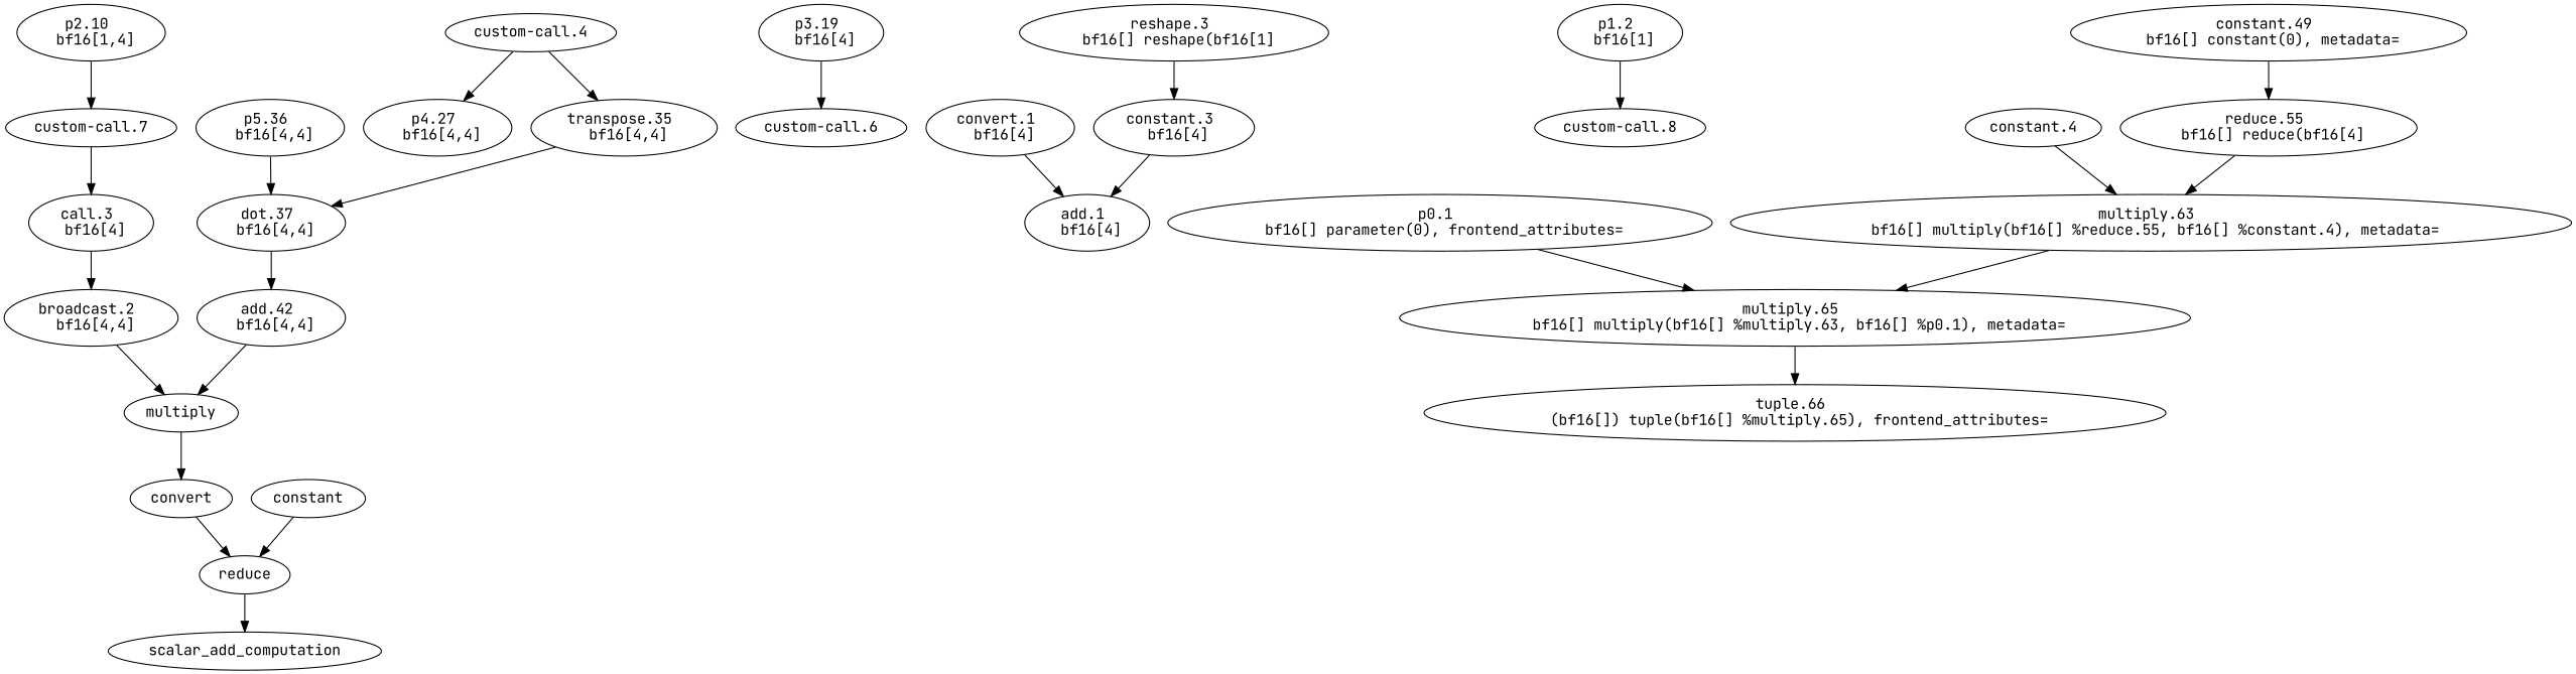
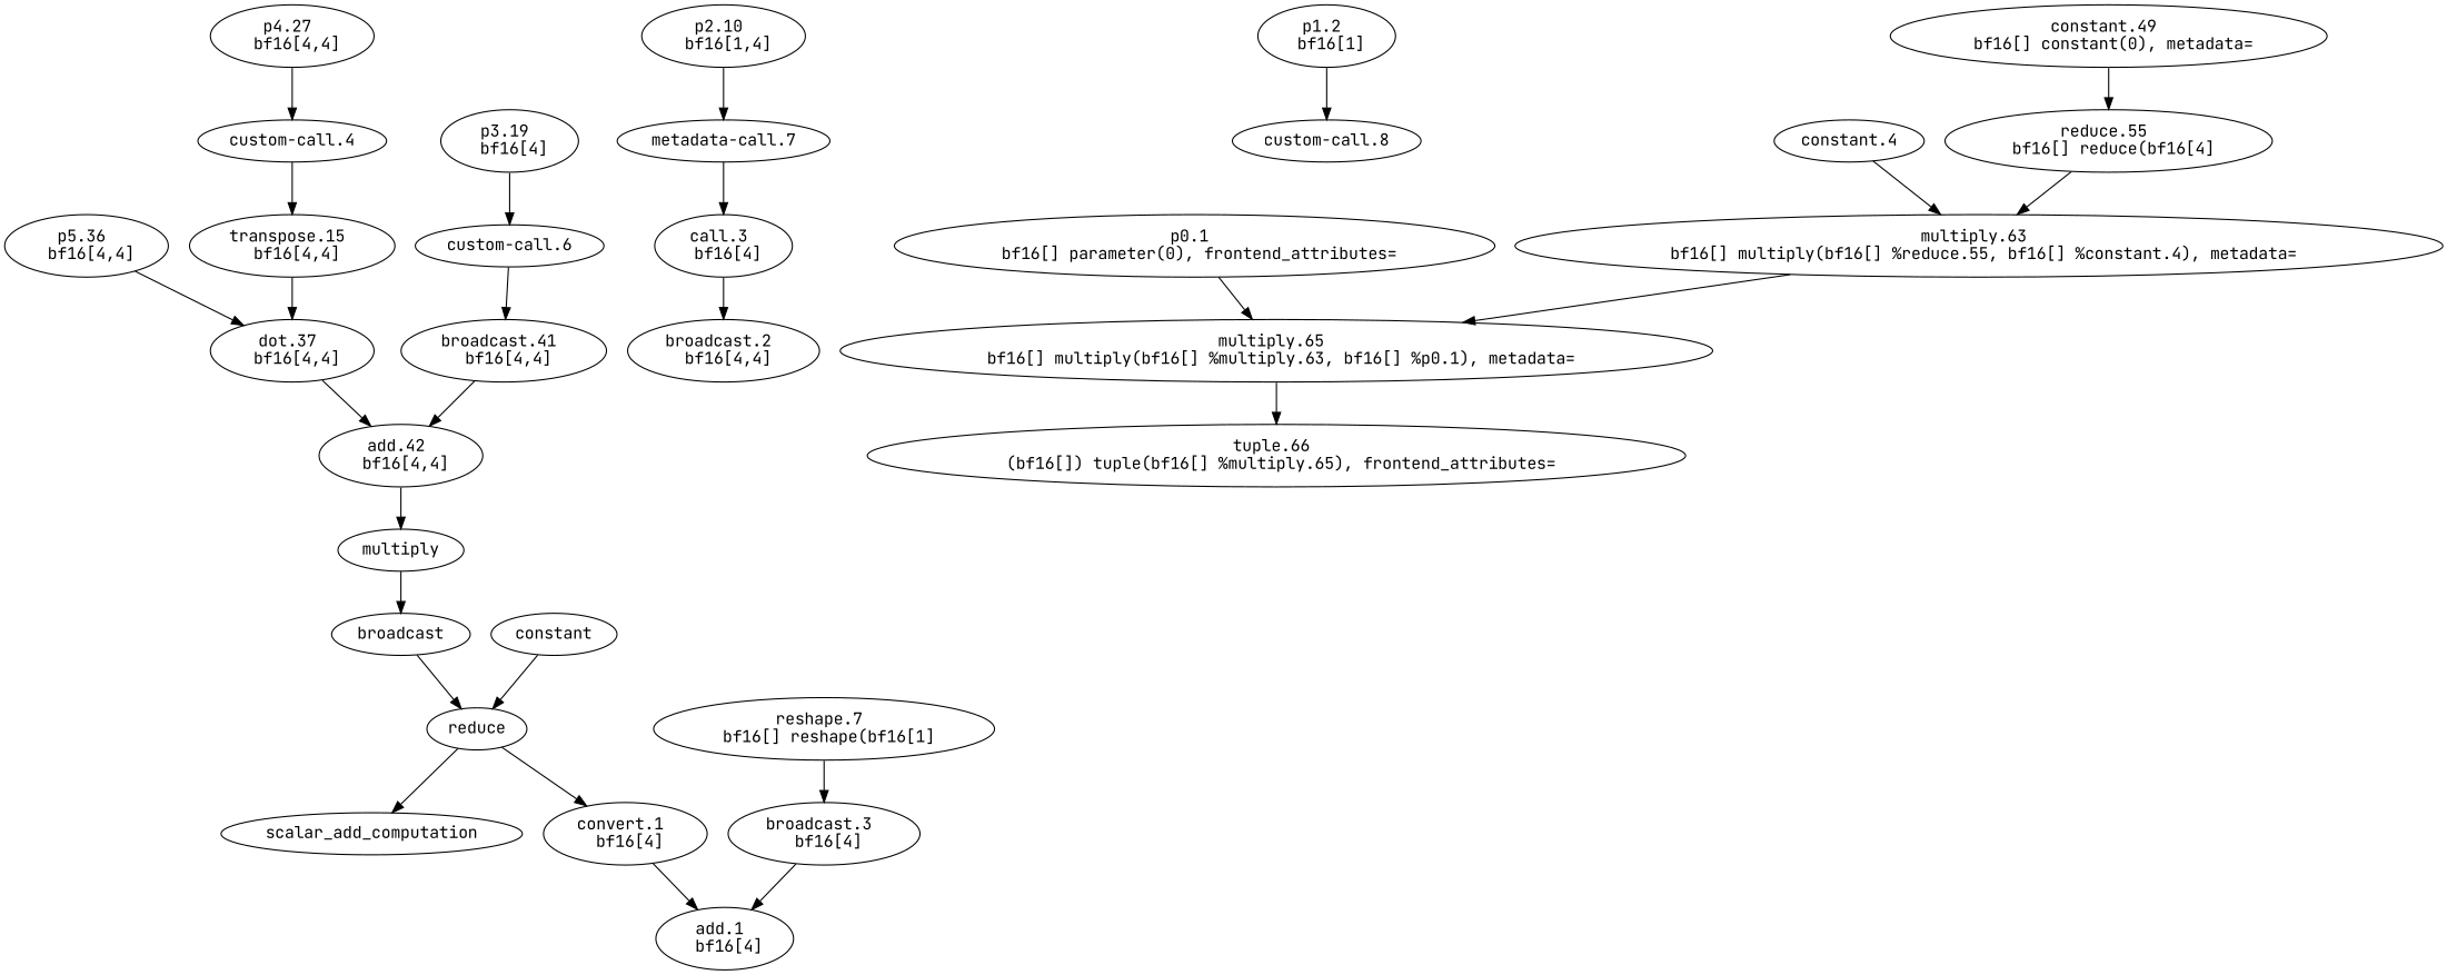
  digraph {
    fontname="JetBrains Mono"
    node [fontname="JetBrains Mono"]
    edge [fontname="JetBrains Mono"]
    n1 [label="p5.36 \n bf16[4,4]"]
    n2 [label="dot.37 \n bf16[4,4]"]
    n3 [label="add.42 \n bf16[4,4]"]
    n4 [label="p4.27 \n bf16[4,4]"]
    "custom-call.4"
-   n6 [label="transpose.35 \n bf16[4,4]"]
+   n6 [label="transpose.15 \n bf16[4,4]"]
    multiply
    n8 [label="p3.19 \n bf16[4]"]
    "custom-call.6"
-   convert
+   n10 [label="broadcast.41 \n bf16[4,4]"]
+   convert [label=broadcast]
    n12 [label="p2.10 \n bf16[1,4]"]
-   "custom-call.7"
+   "custom-call.7" [label="metadata-call.7"]
    n14 [label="call.3 \n bf16[4]"]
    n15 [label="broadcast.2 \n bf16[4,4]"]
    n16 [label="convert.1 \n bf16[4]"]
    n17 [label="add.1 \n bf16[4]"]
    n18 [label="p1.2 \n bf16[1]"]
    "custom-call.8"
-   n20 [label="reshape.3 \n bf16[] reshape(bf16[1]"]
-   n21 [label="constant.3 \n bf16[4]"]
+   n20 [label="reshape.7 \n bf16[] reshape(bf16[1]"]
+   n21 [label="broadcast.3 \n bf16[4]"]
    n22 [label="reduce.55 \n bf16[] reduce(bf16[4]"]
    n23 [label="multiply.63 \n bf16[] multiply(bf16[] %reduce.55, bf16[] %constant.4), metadata="]
    n24 [label="constant.49 \n bf16[] constant(0), metadata="]
    n25 [label="multiply.65 \n bf16[] multiply(bf16[] %multiply.63, bf16[] %p0.1), metadata="]
    n26 [label="tuple.66 \n (bf16[]) tuple(bf16[] %multiply.65), frontend_attributes="]
    n27 [label="p0.1 \n bf16[] parameter(0), frontend_attributes="]
    reduce
    scalar_add_computation
    constant
    "constant.4"
    n1 -> n2
    n2 -> n3
    n3 -> multiply
-   "custom-call.4" -> n4
+   n4 -> "custom-call.4"
    "custom-call.4" -> n6
    n6 -> n2
    multiply -> convert
    n8 -> "custom-call.6"
+   "custom-call.6" -> n10
+   n10 -> n3
    convert -> reduce
    n12 -> "custom-call.7"
    "custom-call.7" -> n14
    n14 -> n15
-   n15 -> multiply
    n16 -> n17
    n18 -> "custom-call.8"
    n20 -> n21
    n21 -> n17
    n22 -> n23
    n23 -> n25
    n24 -> n22
    n25 -> n26
    n27 -> n25
+   reduce -> n16
    reduce -> scalar_add_computation
    constant -> reduce
    "constant.4" -> n23
  }
